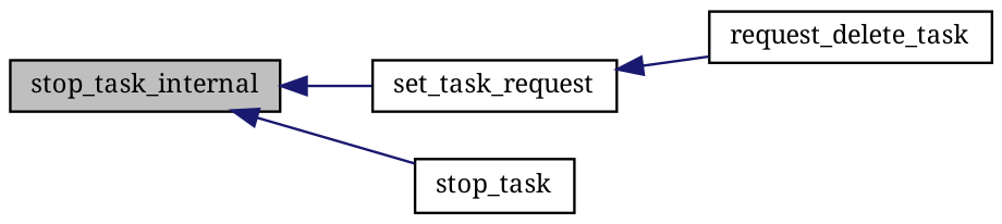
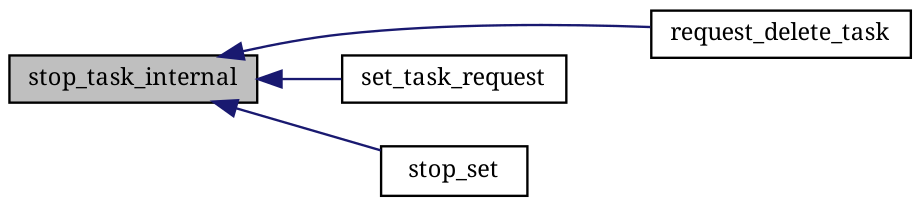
  digraph {
    fontname="Noto Serif"
    rankdir=LR
    node [color=black fontname="Noto Serif" fontsize=10 shape=record]
    edge [color=midnightblue dir=back fontname="Noto Serif" fontsize=10 labelfontname=FreeSans labelfontsize=10 style=solid]
    n1 [fillcolor=grey75 fontcolor=black height=0.2 label=stop_task_internal style=filled width=0.4]
    n2 [height=0.2 label=request_delete_task width=0.4]
    n3 [height=0.2 label=set_task_request width=0.4]
-   n4 [height=0.2 label=stop_task width=0.4]
-   n3 -> n2
+   n4 [height=0.2 label=stop_set width=0.4]
+   n1 -> n2
    n1 -> n3
    n1 -> n4
  }
